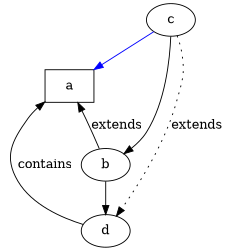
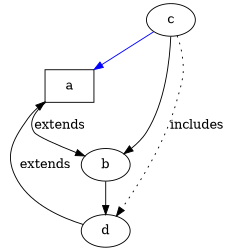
  digraph {
    a [shape=box weight=20]
    b
    d
    c
-   b -> a [label=extends weight=20]
+   a -> b [label=extends weight=20]
    b -> d
-   d -> a [label=contains]
+   d -> a [label=extends]
    c -> a [color=blue]
    c -> b
-   c -> d [label=extends style=dotted]
+   c -> d [label=includes style=dotted]
  }
